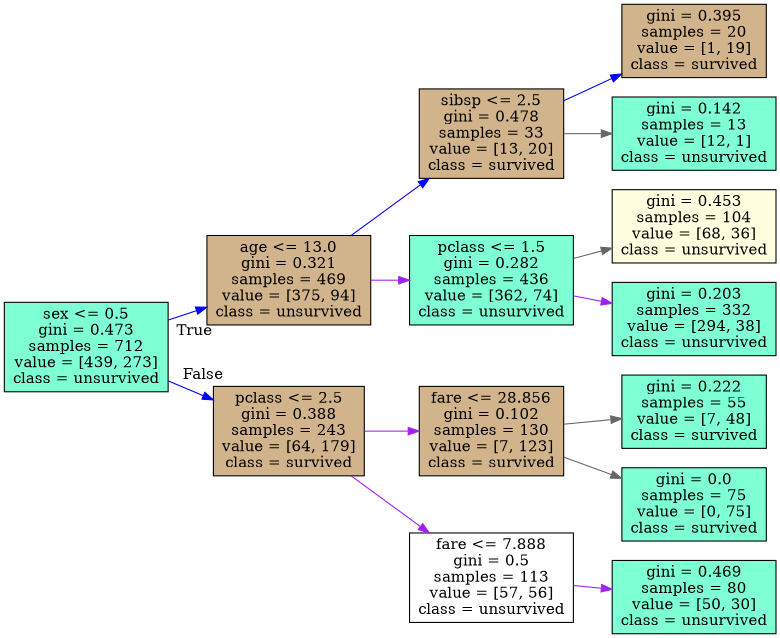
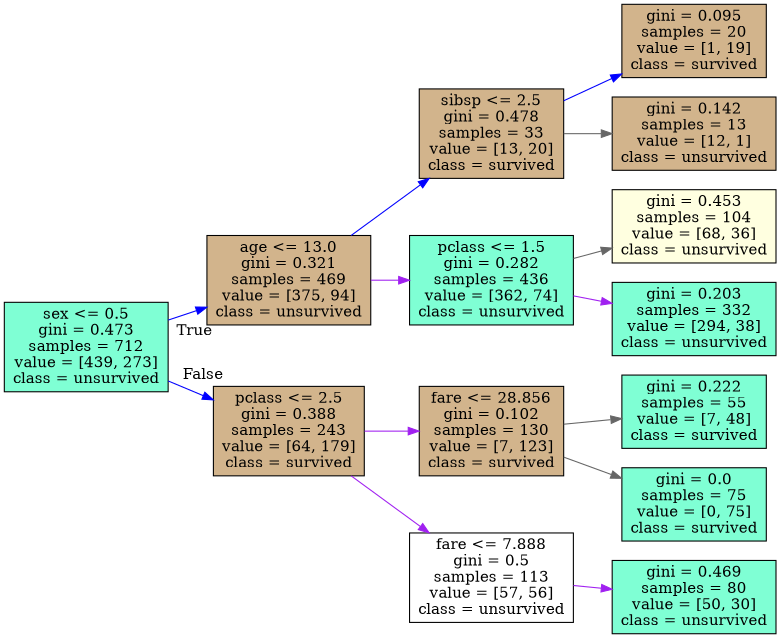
  digraph {
    rankdir=LR
    node [fillcolor=aquamarine shape=box style=filled]
    edge [color=purple]
    n1 [label="sex <= 0.5\ngini = 0.473\nsamples = 712\nvalue = [439, 273]\nclass = unsurvived"]
    n2 [fillcolor=tan label="age <= 13.0\ngini = 0.321\nsamples = 469\nvalue = [375, 94]\nclass = unsurvived"]
    n3 [fillcolor=tan label="pclass <= 2.5\ngini = 0.388\nsamples = 243\nvalue = [64, 179]\nclass = survived"]
    n4 [fillcolor=tan label="sibsp <= 2.5\ngini = 0.478\nsamples = 33\nvalue = [13, 20]\nclass = survived"]
    n5 [label="pclass <= 1.5\ngini = 0.282\nsamples = 436\nvalue = [362, 74]\nclass = unsurvived"]
    n6 [fillcolor=tan label="fare <= 28.856\ngini = 0.102\nsamples = 130\nvalue = [7, 123]\nclass = survived"]
    n7 [fillcolor=white label="fare <= 7.888\ngini = 0.5\nsamples = 113\nvalue = [57, 56]\nclass = unsurvived"]
-   n8 [fillcolor=tan label="gini = 0.395\nsamples = 20\nvalue = [1, 19]\nclass = survived"]
-   n9 [label="gini = 0.142\nsamples = 13\nvalue = [12, 1]\nclass = unsurvived"]
+   n8 [fillcolor=tan label="gini = 0.095\nsamples = 20\nvalue = [1, 19]\nclass = survived"]
+   n9 [fillcolor=tan label="gini = 0.142\nsamples = 13\nvalue = [12, 1]\nclass = unsurvived"]
    n10 [fillcolor=lightyellow label="gini = 0.453\nsamples = 104\nvalue = [68, 36]\nclass = unsurvived"]
    n11 [label="gini = 0.203\nsamples = 332\nvalue = [294, 38]\nclass = unsurvived"]
    n12 [label="gini = 0.222\nsamples = 55\nvalue = [7, 48]\nclass = survived"]
    n13 [label="gini = 0.0\nsamples = 75\nvalue = [0, 75]\nclass = survived"]
    n14 [label="gini = 0.469\nsamples = 80\nvalue = [50, 30]\nclass = unsurvived"]
    n1 -> n2 [color=blue headlabel=True labelangle=45 labeldistance=2.5]
    n1 -> n3 [color=blue headlabel=False labelangle=-45 labeldistance=2.5]
    n2 -> n4 [color=blue]
    n2 -> n5
    n3 -> n6
    n3 -> n7
    n4 -> n8 [color=blue]
    n4 -> n9 [color=gray40]
    n5 -> n10 [color=gray40]
    n5 -> n11
    n6 -> n12 [color=gray40]
    n6 -> n13 [color=gray40]
    n7 -> n14
  }
